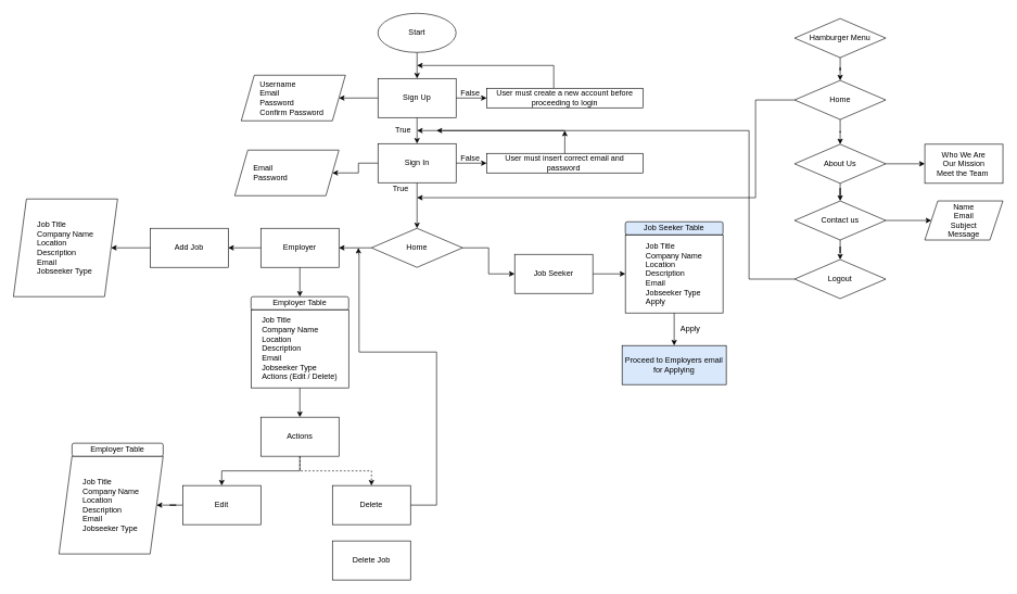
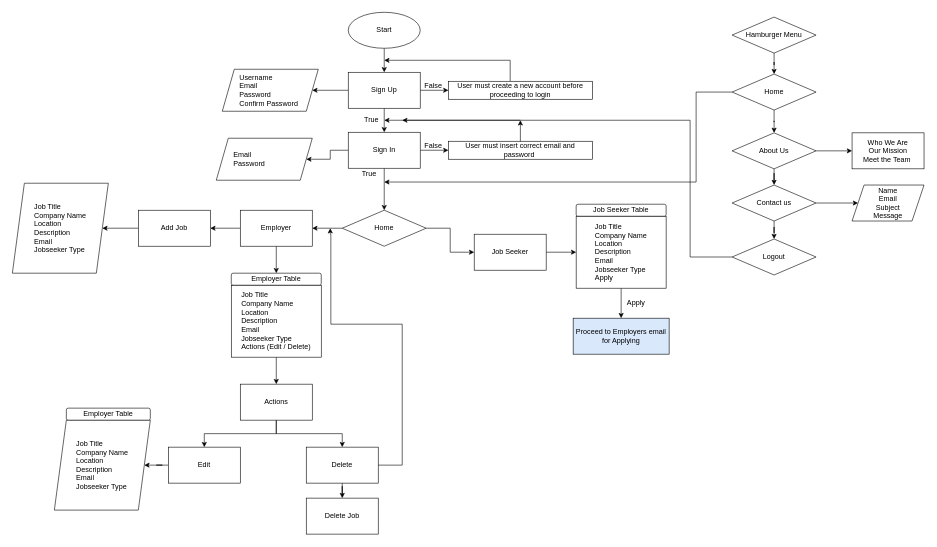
  <mxCell id="0" />
  <mxCell id="1" parent="0" />
  <mxCell id="2" value="" style="edgeStyle=orthogonalEdgeStyle;rounded=0;orthogonalLoop=1;jettySize=auto;html=1;" edge="1" parent="1" source="3" target="16"><mxGeometry relative="1" as="geometry" /></mxCell>
  <mxCell id="3" value="Start" style="ellipse;whiteSpace=wrap;html=1;" vertex="1" parent="1"><mxGeometry x="580" width="120" height="60" as="geometry" y="20" /></mxCell>
  <mxCell id="4" value="" style="edgeStyle=orthogonalEdgeStyle;rounded=0;orthogonalLoop=1;jettySize=auto;html=1;" edge="1" parent="1" source="6" target="9"><mxGeometry relative="1" as="geometry" /></mxCell>
  <mxCell id="5" value="" style="edgeStyle=orthogonalEdgeStyle;rounded=0;orthogonalLoop=1;jettySize=auto;html=1;" edge="1" parent="1" source="6" target="11"><mxGeometry relative="1" as="geometry" /></mxCell>
  <mxCell id="6" value="Home" style="rhombus;whiteSpace=wrap;html=1;" vertex="1" parent="1"><mxGeometry x="570" y="350" width="140" height="60" as="geometry" /></mxCell>
  <mxCell id="7" value="" style="edgeStyle=orthogonalEdgeStyle;rounded=0;orthogonalLoop=1;jettySize=auto;html=1;" edge="1" parent="1" source="9" target="23"><mxGeometry relative="1" as="geometry" /></mxCell>
  <mxCell id="8" value="" style="edgeStyle=orthogonalEdgeStyle;rounded=0;orthogonalLoop=1;jettySize=auto;html=1;" edge="1" parent="1" source="9" target="38"><mxGeometry relative="1" as="geometry" /></mxCell>
  <mxCell id="9" value="Employer" style="whiteSpace=wrap;html=1;" vertex="1" parent="1"><mxGeometry x="400" y="350" width="120" height="60" as="geometry" /></mxCell>
  <mxCell id="10" value="" style="edgeStyle=orthogonalEdgeStyle;rounded=0;orthogonalLoop=1;jettySize=auto;html=1;" edge="1" parent="1" source="11" target="25"><mxGeometry relative="1" as="geometry" /></mxCell>
  <mxCell id="11" value="Job Seeker" style="whiteSpace=wrap;html=1;" vertex="1" parent="1"><mxGeometry x="790" y="390" width="120" height="60" as="geometry" /></mxCell>
  <mxCell id="12" value="&lt;span style=&quot;white-space: pre;&quot;&gt;&#09;&lt;/span&gt;Username&lt;div&gt;&lt;span style=&quot;white-space: pre;&quot;&gt;&#09;&lt;/span&gt;Email&lt;/div&gt;&lt;div&gt;&lt;span style=&quot;white-space: pre;&quot;&gt;&#09;&lt;/span&gt;Password&lt;/div&gt;&lt;div&gt;&lt;span style=&quot;white-space: pre;&quot;&gt;&#09;&lt;/span&gt;Confirm Password&lt;/div&gt;" style="shape=parallelogram;perimeter=parallelogramPerimeter;whiteSpace=wrap;html=1;fixedSize=1;align=left;" vertex="1" parent="1"><mxGeometry x="370" y="115" width="160" height="70" as="geometry" /></mxCell>
  <mxCell id="13" value="" style="edgeStyle=orthogonalEdgeStyle;rounded=0;orthogonalLoop=1;jettySize=auto;html=1;" edge="1" parent="1" source="16" target="20"><mxGeometry relative="1" as="geometry" /></mxCell>
  <mxCell id="14" value="" style="edgeStyle=orthogonalEdgeStyle;rounded=0;orthogonalLoop=1;jettySize=auto;html=1;" edge="1" parent="1" source="16" target="12"><mxGeometry relative="1" as="geometry" /></mxCell>
  <mxCell id="15" value="" style="edgeStyle=orthogonalEdgeStyle;rounded=0;orthogonalLoop=1;jettySize=auto;html=1;" edge="1" parent="1" source="16" target="27"><mxGeometry relative="1" as="geometry" /></mxCell>
  <mxCell id="16" value="Sign Up" style="whiteSpace=wrap;html=1;" vertex="1" parent="1"><mxGeometry x="580" y="120" width="120" height="60" as="geometry" /></mxCell>
  <mxCell id="17" value="" style="edgeStyle=orthogonalEdgeStyle;rounded=0;orthogonalLoop=1;jettySize=auto;html=1;" edge="1" parent="1" source="20" target="6"><mxGeometry relative="1" as="geometry" /></mxCell>
  <mxCell id="18" value="" style="edgeStyle=orthogonalEdgeStyle;rounded=0;orthogonalLoop=1;jettySize=auto;html=1;" edge="1" parent="1" source="20" target="21"><mxGeometry relative="1" as="geometry" /></mxCell>
  <mxCell id="19" value="" style="edgeStyle=orthogonalEdgeStyle;rounded=0;orthogonalLoop=1;jettySize=auto;html=1;" edge="1" parent="1" source="20" target="31"><mxGeometry relative="1" as="geometry" /></mxCell>
  <mxCell id="20" value="Sign In" style="whiteSpace=wrap;html=1;" vertex="1" parent="1"><mxGeometry x="580" y="220" width="120" height="60" as="geometry" /></mxCell>
  <mxCell id="21" value="&lt;div&gt;&lt;span style=&quot;white-space: pre;&quot;&gt;&#09;&lt;/span&gt;Email&lt;/div&gt;&lt;div&gt;&lt;span style=&quot;white-space: pre;&quot;&gt;&#09;&lt;/span&gt;Password&lt;/div&gt;" style="shape=parallelogram;perimeter=parallelogramPerimeter;whiteSpace=wrap;html=1;fixedSize=1;align=left;" vertex="1" parent="1"><mxGeometry x="360" y="230" width="160" height="70" as="geometry" /></mxCell>
  <mxCell id="22" value="" style="edgeStyle=orthogonalEdgeStyle;rounded=0;orthogonalLoop=1;jettySize=auto;html=1;" edge="1" parent="1" source="23" target="34"><mxGeometry relative="1" as="geometry" /></mxCell>
  <mxCell id="23" value="Add Job" style="whiteSpace=wrap;html=1;" vertex="1" parent="1"><mxGeometry y="350" width="120" height="60" as="geometry" x="230" /></mxCell>
  <mxCell id="24" value="" style="edgeStyle=orthogonalEdgeStyle;rounded=0;orthogonalLoop=1;jettySize=auto;html=1;" edge="1" parent="1" source="25" target="39"><mxGeometry relative="1" as="geometry" /></mxCell>
  <mxCell id="25" value="&lt;div style=&quot;text-align: justify;&quot;&gt;&lt;span style=&quot;background-color: initial;&quot;&gt;Job Title&lt;/span&gt;&lt;/div&gt;&lt;div style=&quot;text-align: justify;&quot;&gt;Company Name&lt;/div&gt;&lt;div&gt;&lt;div style=&quot;text-align: justify;&quot;&gt;&lt;span style=&quot;background-color: initial;&quot;&gt;Location&lt;/span&gt;&lt;/div&gt;&lt;div style=&quot;text-align: justify;&quot;&gt;&lt;span style=&quot;background-color: initial;&quot;&gt;Description&lt;/span&gt;&lt;/div&gt;&lt;/div&gt;&lt;div style=&quot;text-align: justify;&quot;&gt;Email&lt;/div&gt;&lt;div style=&quot;text-align: justify;&quot;&gt;Jobseeker Type&lt;/div&gt;&lt;div style=&quot;text-align: justify;&quot;&gt;Apply&lt;/div&gt;" style="whiteSpace=wrap;html=1;" vertex="1" parent="1"><mxGeometry x="960" y="360" width="150" height="120" as="geometry" /></mxCell>
  <mxCell id="26" value="" style="edgeStyle=orthogonalEdgeStyle;rounded=0;orthogonalLoop=1;jettySize=auto;html=1;" edge="1" parent="1" source="27"><mxGeometry relative="1" as="geometry"><mxPoint x="640" y="100" as="targetPoint" /><Array as="points"><mxPoint x="850" y="100" /></Array></mxGeometry></mxCell>
  <mxCell id="27" value="User must create a new account before proceeding to login" style="rounded=0;whiteSpace=wrap;html=1;" vertex="1" parent="1"><mxGeometry x="747" y="135" width="240" height="30" as="geometry" /></mxCell>
  <mxCell id="28" value="False" style="text;html=1;align=center;verticalAlign=middle;whiteSpace=wrap;rounded=0;" vertex="1" parent="1"><mxGeometry x="697" y="132" width="50" height="20" as="geometry" /></mxCell>
  <mxCell id="29" value="True" style="text;html=1;align=center;verticalAlign=middle;whiteSpace=wrap;rounded=0;" vertex="1" parent="1"><mxGeometry x="594" y="190" width="50" height="20" as="geometry" /></mxCell>
  <mxCell id="30" value="" style="edgeStyle=orthogonalEdgeStyle;rounded=0;orthogonalLoop=1;jettySize=auto;html=1;" edge="1" parent="1"><mxGeometry relative="1" as="geometry"><mxPoint x="867" y="200" as="sourcePoint" /><mxPoint x="640" y="200" as="targetPoint" /><Array as="points" /></mxGeometry></mxCell>
  <mxCell id="31" value="User must insert correct email and password&amp;nbsp;" style="rounded=0;whiteSpace=wrap;html=1;" vertex="1" parent="1"><mxGeometry x="747" y="235" width="240" height="30" as="geometry" /></mxCell>
  <mxCell id="32" value="False" style="text;html=1;align=center;verticalAlign=middle;whiteSpace=wrap;rounded=0;" vertex="1" parent="1"><mxGeometry x="697" y="233" width="50" height="20" as="geometry" /></mxCell>
  <mxCell id="33" value="True" style="text;html=1;align=center;verticalAlign=middle;whiteSpace=wrap;rounded=0;" vertex="1" parent="1"><mxGeometry x="590" y="280" width="50" height="20" as="geometry" /></mxCell>
  <mxCell id="34" value="&lt;div style=&quot;text-align: justify;&quot;&gt;&lt;span style=&quot;background-color: initial;&quot;&gt;Job Title&lt;/span&gt;&lt;/div&gt;&lt;div style=&quot;text-align: justify;&quot;&gt;Company Name&lt;/div&gt;&lt;div&gt;&lt;div style=&quot;text-align: justify;&quot;&gt;&lt;span style=&quot;background-color: initial;&quot;&gt;Location&lt;/span&gt;&lt;/div&gt;&lt;div style=&quot;text-align: justify;&quot;&gt;&lt;span style=&quot;background-color: initial;&quot;&gt;Description&lt;/span&gt;&lt;/div&gt;&lt;/div&gt;&lt;div style=&quot;text-align: justify;&quot;&gt;Email&lt;/div&gt;&lt;div style=&quot;text-align: justify;&quot;&gt;Jobseeker Type&lt;/div&gt;" style="shape=parallelogram;perimeter=parallelogramPerimeter;whiteSpace=wrap;html=1;fixedSize=1;" vertex="1" parent="1"><mxGeometry x="20" y="305" width="160" height="150" as="geometry" /></mxCell>
- <mxCell id="35" value="Job Seeker Table" style="rounded=1;whiteSpace=wrap;html=1;fillColor=#dae8fc;" vertex="1" parent="1"><mxGeometry x="960" y="340" width="150" height="20" as="geometry" /></mxCell>
+ <mxCell id="35" value="Job Seeker Table" style="rounded=1;whiteSpace=wrap;html=1;" vertex="1" parent="1"><mxGeometry x="960" y="340" width="150" height="20" as="geometry" /></mxCell>
  <mxCell id="36" value="" style="edgeStyle=orthogonalEdgeStyle;rounded=0;orthogonalLoop=1;jettySize=auto;html=1;" edge="1" parent="1" source="37" target="43"><mxGeometry relative="1" as="geometry" /></mxCell>
  <mxCell id="37" value="&lt;div style=&quot;text-align: justify;&quot;&gt;&lt;span style=&quot;background-color: initial;&quot;&gt;Job Title&lt;/span&gt;&lt;/div&gt;&lt;div style=&quot;text-align: justify;&quot;&gt;Company Name&lt;/div&gt;&lt;div&gt;&lt;div style=&quot;text-align: justify;&quot;&gt;&lt;span style=&quot;background-color: initial;&quot;&gt;Location&lt;/span&gt;&lt;/div&gt;&lt;div style=&quot;text-align: justify;&quot;&gt;&lt;span style=&quot;background-color: initial;&quot;&gt;Description&lt;/span&gt;&lt;/div&gt;&lt;/div&gt;&lt;div style=&quot;text-align: justify;&quot;&gt;Email&lt;/div&gt;&lt;div style=&quot;text-align: justify;&quot;&gt;Jobseeker Type&lt;/div&gt;&lt;div style=&quot;text-align: justify;&quot;&gt;Actions (Edit / Delete)&lt;/div&gt;" style="whiteSpace=wrap;html=1;" vertex="1" parent="1"><mxGeometry x="385" y="475" width="150" height="120" as="geometry" /></mxCell>
  <mxCell id="38" value="Employer Table" style="rounded=1;whiteSpace=wrap;html=1;" vertex="1" parent="1"><mxGeometry x="385" y="455" width="150" height="20" as="geometry" /></mxCell>
  <mxCell id="39" value="Proceed to Employers email for Applying" style="whiteSpace=wrap;html=1;fillColor=#dae8fc;" vertex="1" parent="1"><mxGeometry x="955" y="530" width="160" height="60" as="geometry" /></mxCell>
  <mxCell id="40" value="Apply" style="text;html=1;align=center;verticalAlign=middle;whiteSpace=wrap;rounded=0;" vertex="1" parent="1"><mxGeometry x="1030" y="490" width="60" height="30" as="geometry" /></mxCell>
  <mxCell id="41" value="" style="edgeStyle=orthogonalEdgeStyle;rounded=0;orthogonalLoop=1;jettySize=auto;html=1;" edge="1" parent="1" source="43" target="45"><mxGeometry relative="1" as="geometry" /></mxCell>
- <mxCell id="42" value="" style="edgeStyle=orthogonalEdgeStyle;rounded=0;orthogonalLoop=1;jettySize=auto;html=1;dashed=1;" edge="1" parent="1" source="43" target="48"><mxGeometry relative="1" as="geometry" /></mxCell>
+ <mxCell id="42" value="" style="edgeStyle=orthogonalEdgeStyle;rounded=0;orthogonalLoop=1;jettySize=auto;html=1;" edge="1" parent="1" source="43" target="48"><mxGeometry relative="1" as="geometry" /></mxCell>
  <mxCell id="43" value="Actions" style="rounded=0;whiteSpace=wrap;html=1;" vertex="1" parent="1"><mxGeometry x="400" y="640" width="120" height="60" as="geometry" /></mxCell>
  <mxCell id="44" value="" style="edgeStyle=orthogonalEdgeStyle;rounded=0;orthogonalLoop=1;jettySize=auto;html=1;" edge="1" parent="1" source="45" target="49"><mxGeometry relative="1" as="geometry" /></mxCell>
  <mxCell id="45" value="Edit" style="rounded=0;whiteSpace=wrap;html=1;" vertex="1" parent="1"><mxGeometry x="280" y="745" width="120" height="60" as="geometry" /></mxCell>
+ <mxCell id="46" value="" style="edgeStyle=orthogonalEdgeStyle;rounded=0;orthogonalLoop=1;jettySize=auto;html=1;" edge="1" parent="1" source="48" target="65"><mxGeometry relative="1" as="geometry" /></mxCell>
  <mxCell id="47" value="" style="edgeStyle=orthogonalEdgeStyle;rounded=0;orthogonalLoop=1;jettySize=auto;html=1;" edge="1" parent="1" source="48"><mxGeometry relative="1" as="geometry"><mxPoint x="550" y="380" as="targetPoint" /><Array as="points"><mxPoint x="670" y="775" /><mxPoint x="670" y="540" /><mxPoint x="551" y="540" /><mxPoint x="551" y="390" /></Array></mxGeometry></mxCell>
  <mxCell id="48" value="Delete" style="whiteSpace=wrap;html=1;rounded=0;" vertex="1" parent="1"><mxGeometry x="510" y="745" width="120" height="60" as="geometry" /></mxCell>
  <mxCell id="49" value="&lt;div style=&quot;text-align: justify;&quot;&gt;&lt;span style=&quot;background-color: initial;&quot;&gt;Job Title&lt;/span&gt;&lt;/div&gt;&lt;div style=&quot;text-align: justify;&quot;&gt;Company Name&lt;/div&gt;&lt;div&gt;&lt;div style=&quot;text-align: justify;&quot;&gt;&lt;span style=&quot;background-color: initial;&quot;&gt;Location&lt;/span&gt;&lt;/div&gt;&lt;div style=&quot;text-align: justify;&quot;&gt;&lt;span style=&quot;background-color: initial;&quot;&gt;Description&lt;/span&gt;&lt;/div&gt;&lt;/div&gt;&lt;div style=&quot;text-align: justify;&quot;&gt;Email&lt;/div&gt;&lt;div style=&quot;text-align: justify;&quot;&gt;Jobseeker Type&lt;/div&gt;" style="shape=parallelogram;perimeter=parallelogramPerimeter;whiteSpace=wrap;html=1;fixedSize=1;" vertex="1" parent="1"><mxGeometry x="90" y="700" width="160" height="150" as="geometry" /></mxCell>
  <mxCell id="50" value="Employer Table" style="rounded=1;whiteSpace=wrap;html=1;" vertex="1" parent="1"><mxGeometry x="110" y="680" width="140" height="20" as="geometry" /></mxCell>
  <mxCell id="51" value="" style="edgeStyle=orthogonalEdgeStyle;rounded=0;orthogonalLoop=1;jettySize=auto;html=1;" edge="1" parent="1" source="52" target="55"><mxGeometry relative="1" as="geometry" /></mxCell>
  <mxCell id="52" value="Hamburger Menu" style="rhombus;whiteSpace=wrap;html=1;" vertex="1" parent="1"><mxGeometry x="1220" y="28" width="140" height="60" as="geometry" /></mxCell>
  <mxCell id="53" value="" style="edgeStyle=orthogonalEdgeStyle;rounded=0;orthogonalLoop=1;jettySize=auto;html=1;" edge="1" parent="1" source="55" target="58"><mxGeometry relative="1" as="geometry" /></mxCell>
  <mxCell id="54" value="" style="edgeStyle=orthogonalEdgeStyle;rounded=0;orthogonalLoop=1;jettySize=auto;html=1;" edge="1" parent="1" source="55"><mxGeometry relative="1" as="geometry"><mxPoint x="640" y="303" as="targetPoint" /><Array as="points"><mxPoint x="1160" y="153" /><mxPoint x="1160" y="303" /></Array></mxGeometry></mxCell>
  <mxCell id="55" value="Home" style="rhombus;whiteSpace=wrap;html=1;" vertex="1" parent="1"><mxGeometry x="1220" y="123" width="140" height="60" as="geometry" /></mxCell>
  <mxCell id="56" value="" style="edgeStyle=orthogonalEdgeStyle;rounded=0;orthogonalLoop=1;jettySize=auto;html=1;" edge="1" parent="1" source="58" target="61"><mxGeometry relative="1" as="geometry" /></mxCell>
  <mxCell id="57" value="" style="edgeStyle=orthogonalEdgeStyle;rounded=0;orthogonalLoop=1;jettySize=auto;html=1;" edge="1" parent="1" source="58" target="66"><mxGeometry relative="1" as="geometry" /></mxCell>
  <mxCell id="58" value="About Us" style="rhombus;whiteSpace=wrap;html=1;" vertex="1" parent="1"><mxGeometry x="1220" y="221" width="140" height="60" as="geometry" /></mxCell>
  <mxCell id="59" value="" style="edgeStyle=orthogonalEdgeStyle;rounded=0;orthogonalLoop=1;jettySize=auto;html=1;" edge="1" parent="1" source="61" target="63"><mxGeometry relative="1" as="geometry" /></mxCell>
  <mxCell id="60" value="" style="edgeStyle=orthogonalEdgeStyle;rounded=0;orthogonalLoop=1;jettySize=auto;html=1;" edge="1" parent="1" source="61" target="67"><mxGeometry relative="1" as="geometry" /></mxCell>
  <mxCell id="61" value="Contact us" style="rhombus;whiteSpace=wrap;html=1;" vertex="1" parent="1"><mxGeometry x="1220" y="308" width="140" height="60" as="geometry" /></mxCell>
  <mxCell id="62" value="" style="edgeStyle=orthogonalEdgeStyle;rounded=0;orthogonalLoop=1;jettySize=auto;html=1;" edge="1" parent="1" source="63"><mxGeometry relative="1" as="geometry"><mxPoint x="670" y="200" as="targetPoint" /><Array as="points"><mxPoint x="1150" y="428" /><mxPoint x="1150" y="200" /></Array></mxGeometry></mxCell>
  <mxCell id="63" value="Logout" style="rhombus;whiteSpace=wrap;html=1;" vertex="1" parent="1"><mxGeometry x="1220" y="398" width="140" height="60" as="geometry" /></mxCell>
  <mxCell id="64" value="" style="edgeStyle=orthogonalEdgeStyle;rounded=0;orthogonalLoop=1;jettySize=auto;html=1;" edge="1" parent="1" source="31"><mxGeometry relative="1" as="geometry"><mxPoint x="867" y="235" as="sourcePoint" /><mxPoint x="867" y="200" as="targetPoint" /><Array as="points"><mxPoint x="867" y="200" /></Array></mxGeometry></mxCell>
  <mxCell id="65" value="Delete Job" style="whiteSpace=wrap;html=1;rounded=0;" vertex="1" parent="1"><mxGeometry x="510" y="830" width="120" height="60" as="geometry" /></mxCell>
  <mxCell id="66" value="Who We Are&lt;div&gt;Our Mission&lt;/div&gt;&lt;div&gt;Meet the Team&amp;nbsp;&lt;/div&gt;" style="whiteSpace=wrap;html=1;" vertex="1" parent="1"><mxGeometry x="1420" y="221" width="120" height="60" as="geometry" /></mxCell>
  <mxCell id="67" value="Name&lt;div&gt;Email&lt;/div&gt;&lt;div&gt;Subject&lt;/div&gt;&lt;div&gt;Message&lt;/div&gt;" style="shape=parallelogram;perimeter=parallelogramPerimeter;whiteSpace=wrap;html=1;fixedSize=1;" vertex="1" parent="1"><mxGeometry x="1420" y="308" width="120" height="60" as="geometry" /></mxCell>
